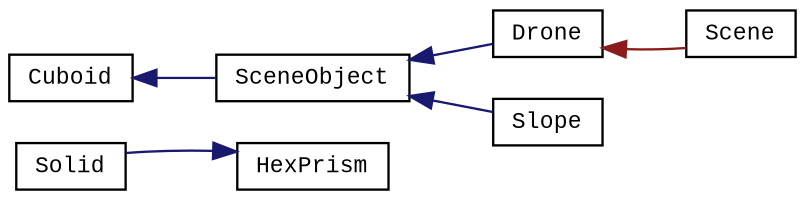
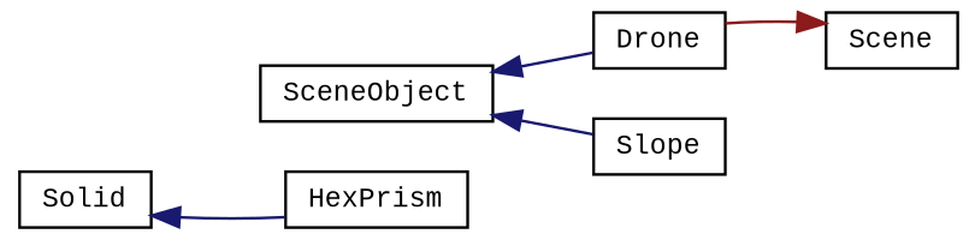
  digraph {
    fontname="Liberation Mono"
    rankdir=LR
    node [color=black fillcolor=white fontname="Liberation Mono" fontsize=10 shape=record style=filled]
    edge [color=midnightblue dir=back fontname="Liberation Mono" fontsize=10 labelfontname=Helvetica labelfontsize=10 style=solid]
    n1 [height=0.2 label=Solid width=0.4]
    n2 [height=0.2 label=HexPrism width=0.4]
-   n3 [height=0.2 label=Cuboid width=0.4]
    n4 [height=0.2 label=SceneObject width=0.4]
    n5 [height=0.2 label=Drone width=0.4]
    n6 [height=0.2 label=Slope width=0.4]
    n7 [height=0.2 label=Scene width=0.4]
-   n2 -> n1
-   n3 -> n4
+   n1 -> n2
    n4 -> n5
    n4 -> n6
-   n5 -> n7 [color=firebrick4]
+   n7 -> n5 [color=firebrick4]
  }
